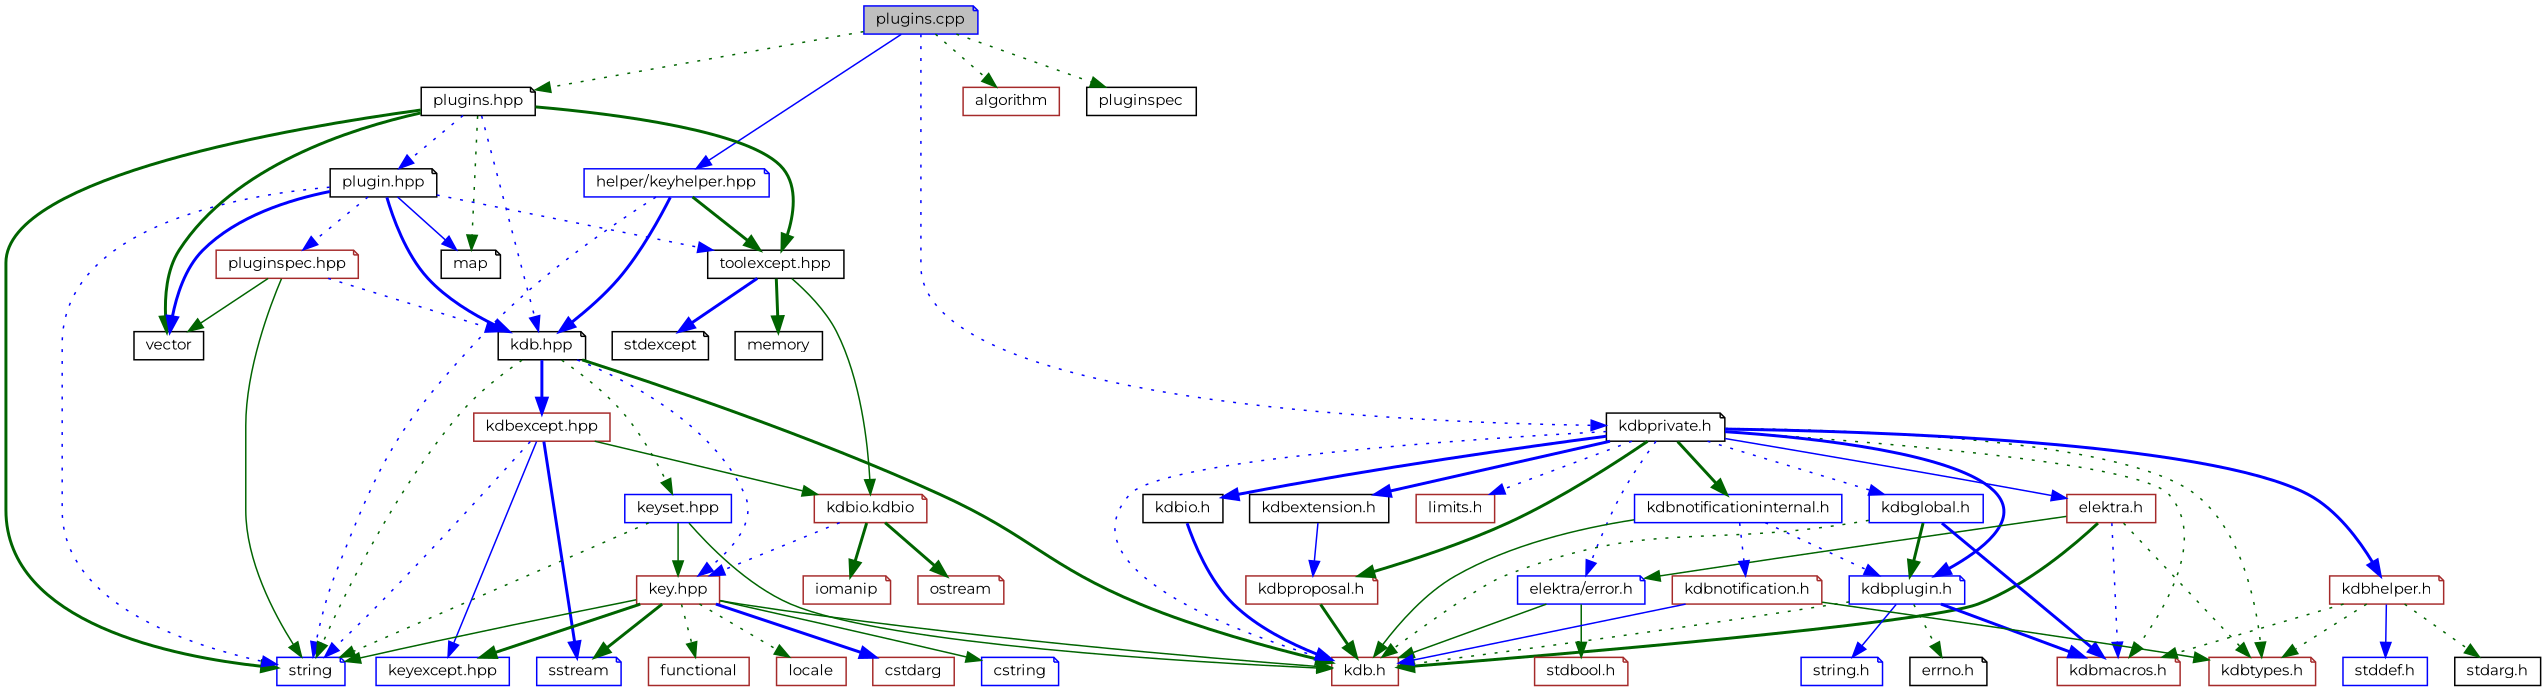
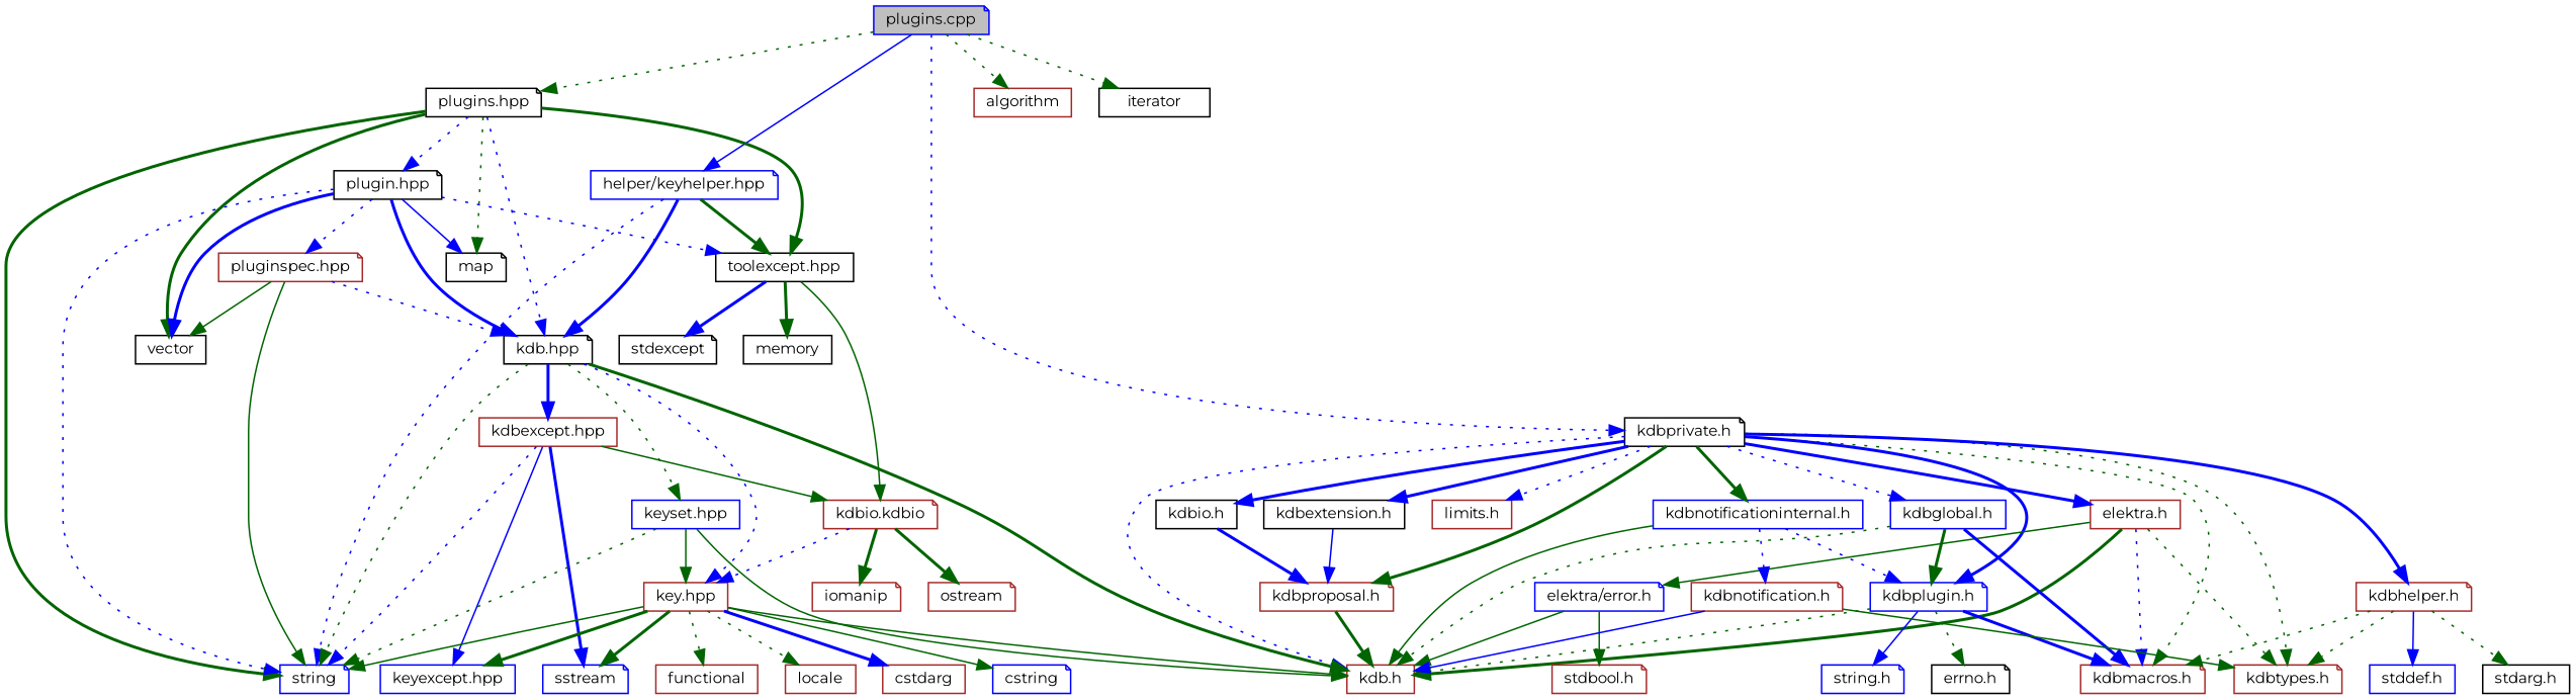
  digraph {
    fontname=Montserrat
    node [color=brown fillcolor=white fontname=Montserrat fontsize=10 shape=note style=filled]
    edge [color=darkgreen fontname=Montserrat fontsize=10 labelfontname=Helvetica labelfontsize=10 style=dotted]
    n1 [color=blue fillcolor=grey75 fontcolor=black height=0.2 label="plugins.cpp" width=0.4]
    n2 [color=blue height=0.2 label="helper/keyhelper.hpp" width=0.4]
    n3 [color=black height=0.2 label="plugins.hpp" width=0.4]
    n4 [color=black height=0.2 label="kdbprivate.h" width=0.4]
    n5 [height=0.2 label=algorithm shape=box width=0.4]
-   n6 [color=black height=0.2 label=pluginspec shape=box width=0.4]
+   n6 [color=black height=0.2 label=iterator shape=box width=0.4]
    n7 [color=black height=0.2 label="kdb.hpp" width=0.4]
    n8 [color=blue height=0.2 label=string width=0.4]
    n9 [color=black height=0.2 label="toolexcept.hpp" shape=box width=0.4]
    n10 [color=black height=0.2 label="plugin.hpp" width=0.4]
    n11 [color=black height=0.2 label=vector shape=box width=0.4]
    n12 [color=black height=0.2 label=map width=0.4]
    n13 [height=0.2 label="kdb.h" shape=box width=0.4]
    n14 [height=0.2 label="elektra.h" shape=box width=0.4]
    n15 [color=blue height=0.2 label="elektra/error.h" width=0.4]
    n16 [height=0.2 label="kdbmacros.h" width=0.4]
    n17 [height=0.2 label="kdbtypes.h" width=0.4]
    n18 [color=black height=0.2 label="kdbextension.h" shape=box width=0.4]
    n19 [height=0.2 label="kdbproposal.h" width=0.4]
    n20 [height=0.2 label="kdbhelper.h" width=0.4]
    n21 [color=black height=0.2 label="kdbio.h" shape=box width=0.4]
    n22 [color=blue height=0.2 label="kdbnotificationinternal.h" shape=box width=0.4]
    n23 [color=blue height=0.2 label="kdbplugin.h" width=0.4]
    n24 [color=blue height=0.2 label="kdbglobal.h" shape=box width=0.4]
    n25 [height=0.2 label="limits.h" shape=box width=0.4]
    n26 [height=0.2 label="kdbexcept.hpp" shape=box width=0.4]
    n27 [height=0.2 label="key.hpp" shape=box width=0.4]
    n28 [color=blue height=0.2 label="keyset.hpp" shape=box width=0.4]
    n29 [height=0.2 label="kdbio.kdbio" width=0.4]
    n30 [color=black height=0.2 label=memory shape=box width=0.4]
    n31 [color=black height=0.2 label=stdexcept width=0.4]
    n32 [color=blue height=0.2 label="keyexcept.hpp" shape=box width=0.4]
    n33 [color=blue height=0.2 label=sstream width=0.4]
    n34 [height=0.2 label=cstdarg shape=box width=0.4]
    n35 [color=blue height=0.2 label=cstring width=0.4]
    n36 [height=0.2 label=functional shape=box width=0.4]
    n37 [height=0.2 label=locale shape=box width=0.4]
    n38 [height=0.2 label=iomanip width=0.4]
    n39 [height=0.2 label=ostream width=0.4]
    n40 [height=0.2 label="pluginspec.hpp" width=0.4]
    n41 [height=0.2 label="stdbool.h" width=0.4]
    n42 [color=black height=0.2 label="stdarg.h" shape=box width=0.4]
    n43 [color=blue height=0.2 label="stddef.h" shape=box width=0.4]
    n44 [height=0.2 label="kdbnotification.h" width=0.4]
    n45 [color=black height=0.2 label="errno.h" width=0.4]
    n46 [color=blue height=0.2 label="string.h" width=0.4]
    n1 -> n2 [color=blue style=solid]
    n1 -> n3
    n1 -> n4 [color=blue]
    n1 -> n5
    n1 -> n6
    n2 -> n7 [color=blue style=bold]
    n2 -> n8 [color=blue]
    n2 -> n9 [style=bold]
    n3 -> n7 [color=blue]
    n3 -> n8 [style=bold]
    n3 -> n9 [style=bold]
    n3 -> n10 [color=blue]
    n3 -> n11 [style=bold]
    n3 -> n12
    n4 -> n13 [color=blue]
-   n4 -> n14 [color=blue style=solid]
-   n4 -> n15 [color=blue]
+   n4 -> n14 [color=blue style=bold]
    n4 -> n16
    n4 -> n17
    n4 -> n18 [color=blue style=bold]
    n4 -> n19 [style=bold]
    n4 -> n20 [color=blue style=bold]
    n4 -> n21 [color=blue style=bold]
    n4 -> n22 [style=bold]
    n4 -> n23 [color=blue style=bold]
    n4 -> n24 [color=blue]
    n4 -> n25 [color=blue]
    n7 -> n8
    n7 -> n13 [style=bold]
    n7 -> n26 [color=blue style=bold]
    n7 -> n27 [color=blue]
    n7 -> n28
    n9 -> n29 [style=solid]
    n9 -> n30 [style=bold]
    n9 -> n31 [color=blue style=bold]
    n10 -> n7 [color=blue style=bold]
    n10 -> n8 [color=blue]
    n10 -> n9 [color=blue]
    n10 -> n11 [color=blue style=bold]
    n10 -> n12 [color=blue style=solid]
    n10 -> n40 [color=blue]
    n14 -> n13 [style=bold]
    n14 -> n15 [style=solid]
    n14 -> n16 [color=blue]
    n14 -> n17
    n15 -> n13 [style=solid]
    n15 -> n41 [style=solid]
    n18 -> n19 [color=blue style=solid]
    n19 -> n13 [style=bold]
    n20 -> n16
    n20 -> n17
    n20 -> n42
    n20 -> n43 [color=blue style=solid]
-   n21 -> n13 [color=blue style=bold]
+   n21 -> n19 [color=blue style=bold]
    n22 -> n13 [style=solid]
    n22 -> n23 [color=blue]
    n22 -> n44 [color=blue]
    n23 -> n13
    n23 -> n16 [color=blue style=bold]
    n23 -> n45
    n23 -> n46 [color=blue style=solid]
    n24 -> n13
    n24 -> n16 [color=blue style=bold]
    n24 -> n23 [style=bold]
    n26 -> n8 [color=blue]
    n26 -> n29 [style=solid]
    n26 -> n32 [color=blue style=solid]
    n26 -> n33 [color=blue style=bold]
    n27 -> n8 [style=solid]
    n27 -> n13 [style=solid]
    n27 -> n32 [style=bold]
    n27 -> n33 [style=bold]
    n27 -> n34 [color=blue style=bold]
    n27 -> n35 [style=solid]
    n27 -> n36
    n27 -> n37
    n28 -> n8
    n28 -> n13 [style=solid]
    n28 -> n27 [style=solid]
    n29 -> n27 [color=blue]
    n29 -> n38 [style=bold]
    n29 -> n39 [style=bold]
    n40 -> n7 [color=blue]
    n40 -> n8 [style=solid]
    n40 -> n11 [style=solid]
    n44 -> n13 [color=blue style=solid]
    n44 -> n17 [style=solid]
  }
